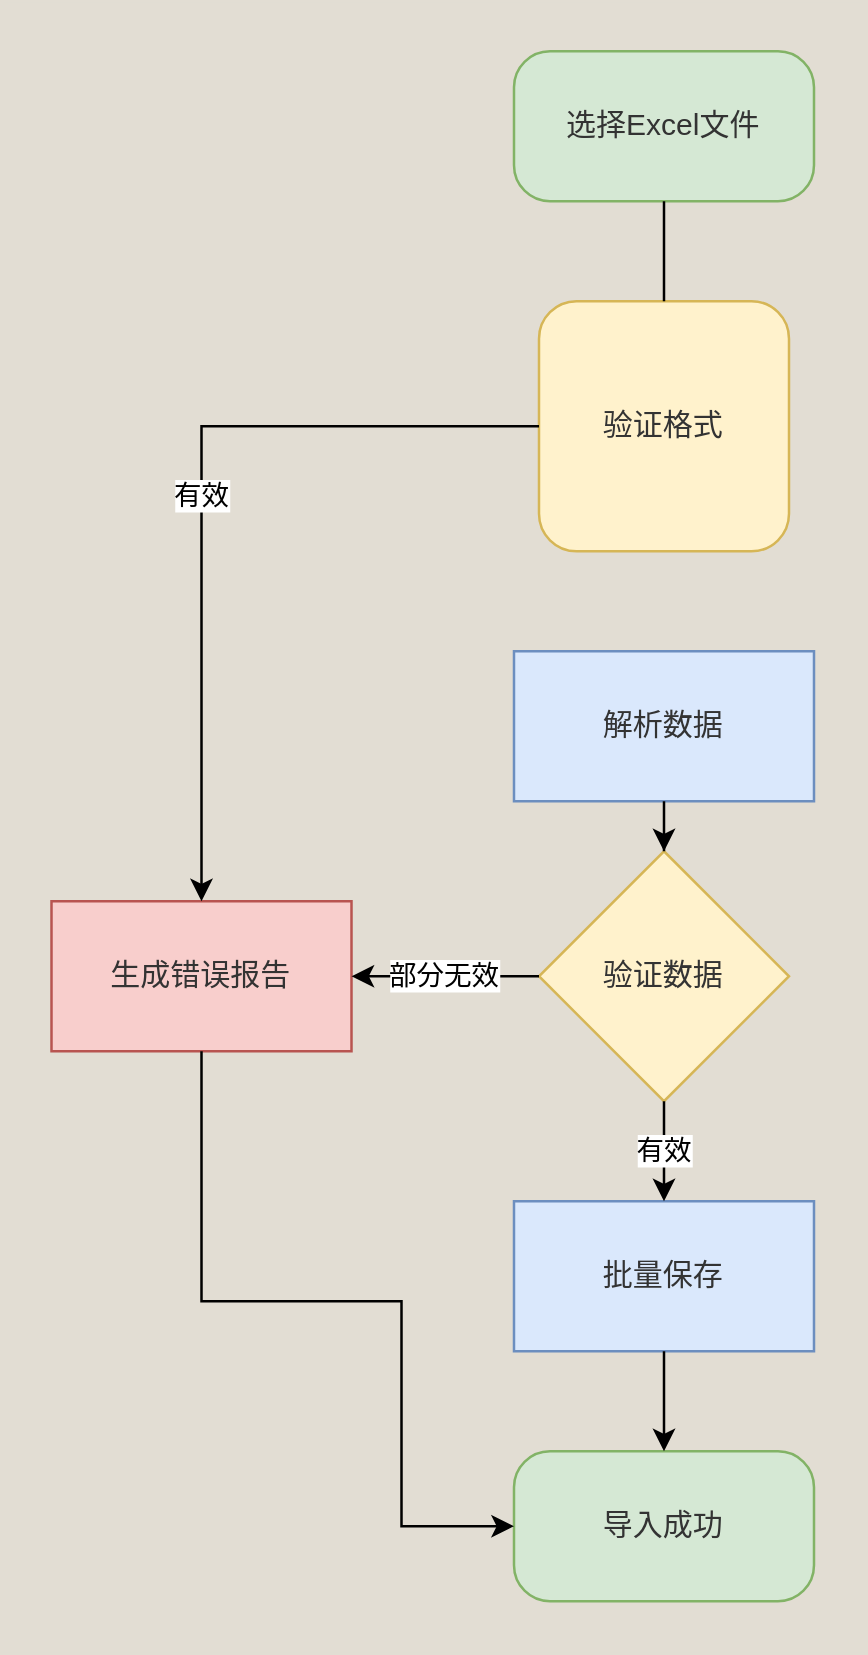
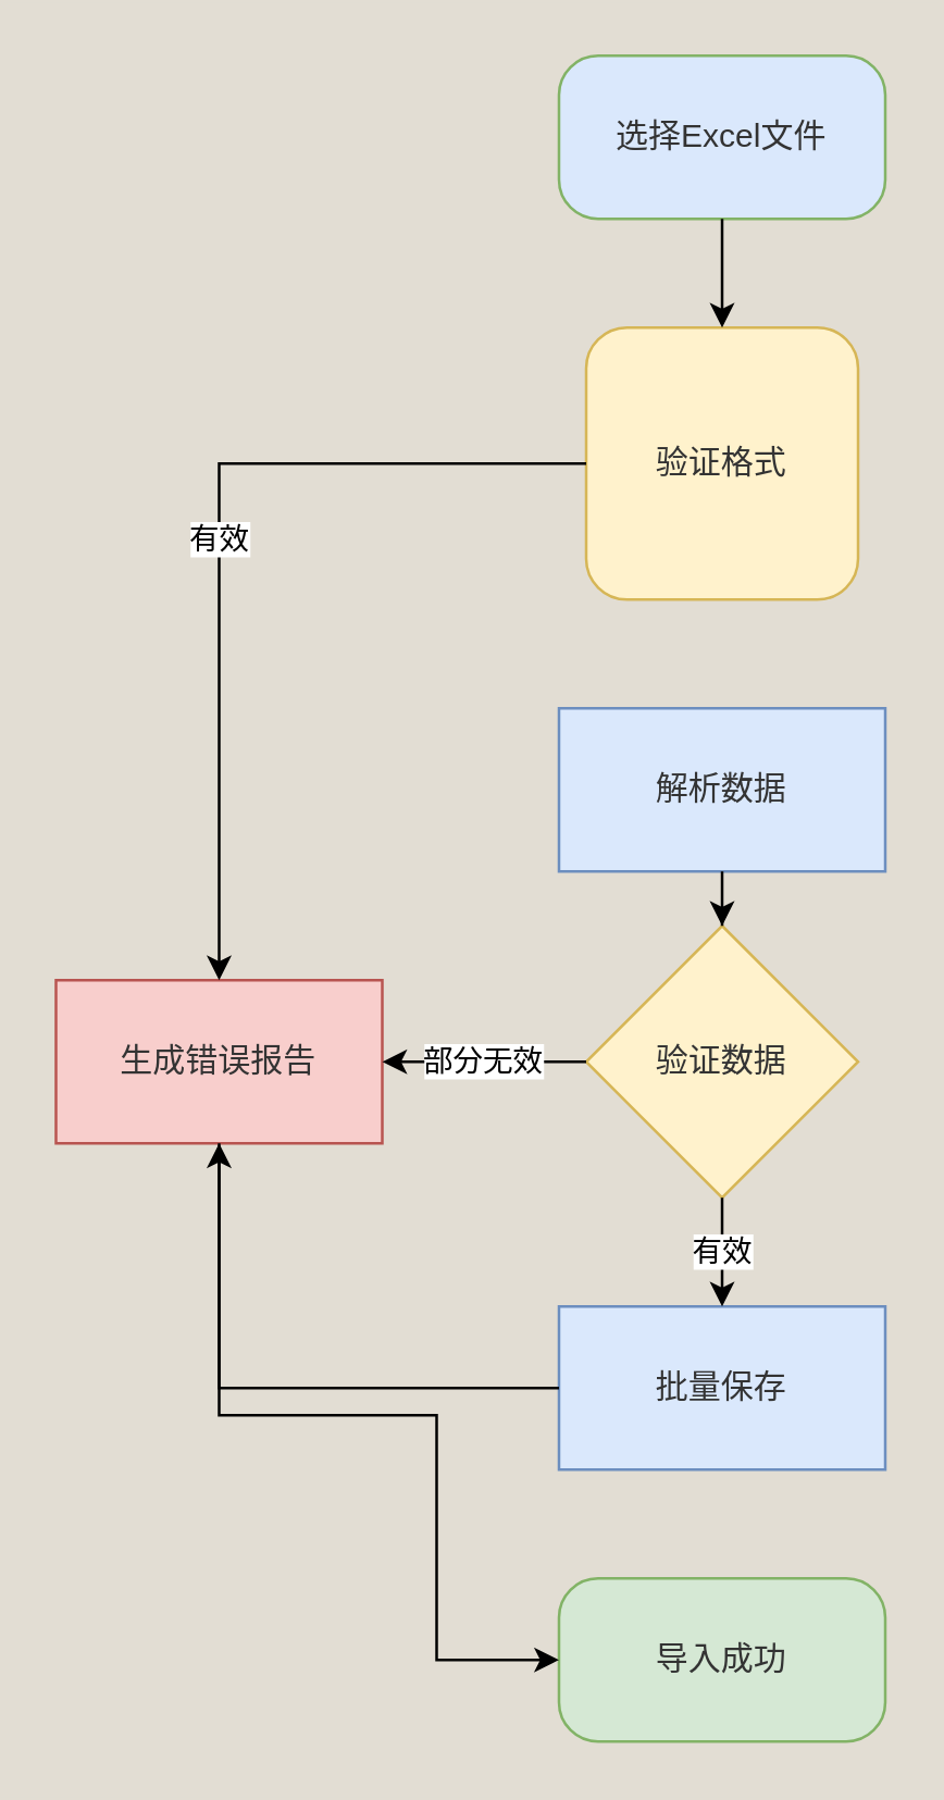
  <mxCell id="0" />
  <mxCell id="1" parent="0" />
- <mxCell id="2" value="选择Excel文件" style="rounded=1;whiteSpace=wrap;html=1;fillColor=#d5e8d4;strokeColor=#82b366;fontColor=#333333;arcSize=24;" parent="1" vertex="1"><mxGeometry x="205" y="20" width="120" height="60" as="geometry" /></mxCell>
+ <mxCell id="2" value="选择Excel文件" style="rounded=1;whiteSpace=wrap;html=1;fillColor=#dae8fc;strokeColor=#82b366;fontColor=#333333;arcSize=24;" parent="1" vertex="1"><mxGeometry x="205" y="20" width="120" height="60" as="geometry" /></mxCell>
  <mxCell id="3" value="验证格式" style="whiteSpace=wrap;html=1;fillColor=#fff2cc;strokeColor=#d6b656;fontColor=#333333;rounded=1;" parent="1" vertex="1"><mxGeometry x="215" y="120" width="100" height="100" as="geometry" /></mxCell>
  <mxCell id="4" value="验证数据" style="rhombus;whiteSpace=wrap;html=1;fillColor=#fff2cc;strokeColor=#d6b656;fontColor=#333333;" parent="1" vertex="1"><mxGeometry x="215" y="340" width="100" height="100" as="geometry" /></mxCell>
  <mxCell id="5" value="解析数据" style="rounded=0;whiteSpace=wrap;html=1;fillColor=#dae8fc;strokeColor=#6c8ebf;fontColor=#333333;" parent="1" vertex="1"><mxGeometry x="205" y="260" width="120" height="60" as="geometry" /></mxCell>
  <mxCell id="6" value="批量保存" style="rounded=0;whiteSpace=wrap;html=1;fillColor=#dae8fc;strokeColor=#6c8ebf;fontColor=#333333;" parent="1" vertex="1"><mxGeometry x="205" y="480" width="120" height="60" as="geometry" /></mxCell>
  <mxCell id="7" value="生成错误报告" style="rounded=0;whiteSpace=wrap;html=1;fillColor=#f8cecc;strokeColor=#b85450;fontColor=#333333;" parent="1" vertex="1"><mxGeometry x="20" y="360" width="120" height="60" as="geometry" /></mxCell>
  <mxCell id="8" value="导入成功" style="rounded=1;whiteSpace=wrap;html=1;fillColor=#d5e8d4;strokeColor=#82b366;fontColor=#333333;arcSize=24;" parent="1" vertex="1"><mxGeometry x="205" y="580" width="120" height="60" as="geometry" /></mxCell>
- <mxCell id="9" style="edgeStyle=orthogonalEdgeStyle;rounded=0;orthogonalLoop=1;jettySize=auto;html=1;entryX=0.5;entryY=0;entryDx=0;entryDy=0;endArrow=none;" parent="1" source="2" target="3" edge="1"><mxGeometry relative="1" as="geometry" /></mxCell>
+ <mxCell id="9" style="edgeStyle=orthogonalEdgeStyle;rounded=0;orthogonalLoop=1;jettySize=auto;html=1;entryX=0.5;entryY=0;entryDx=0;entryDy=0;" parent="1" source="2" target="3" edge="1"><mxGeometry relative="1" as="geometry" /></mxCell>
  <mxCell id="10" value="有效" style="edgeStyle=orthogonalEdgeStyle;rounded=0;orthogonalLoop=1;jettySize=auto;html=1;" parent="1" source="3" target="7" edge="1"><mxGeometry relative="1" as="geometry" /></mxCell>
  <mxCell id="11" style="edgeStyle=orthogonalEdgeStyle;rounded=0;orthogonalLoop=1;jettySize=auto;html=1;entryX=0.5;entryY=0;entryDx=0;entryDy=0;" parent="1" source="5" target="4" edge="1"><mxGeometry relative="1" as="geometry" /></mxCell>
  <mxCell id="12" value="有效" style="edgeStyle=orthogonalEdgeStyle;rounded=0;orthogonalLoop=1;jettySize=auto;html=1;entryX=0.5;entryY=0;entryDx=0;entryDy=0;" parent="1" source="4" target="6" edge="1"><mxGeometry relative="1" as="geometry" /></mxCell>
  <mxCell id="13" value="部分无效" style="edgeStyle=orthogonalEdgeStyle;rounded=0;orthogonalLoop=1;jettySize=auto;html=1;exitX=0;exitY=0.5;exitDx=0;exitDy=0;entryX=1;entryY=0.5;entryDx=0;entryDy=0;" parent="1" source="4" target="7" edge="1"><mxGeometry relative="1" as="geometry" /></mxCell>
- <mxCell id="14" style="edgeStyle=orthogonalEdgeStyle;rounded=0;orthogonalLoop=1;jettySize=auto;html=1;entryX=0.5;entryY=0;entryDx=0;entryDy=0;" parent="1" source="6" target="8" edge="1"><mxGeometry relative="1" as="geometry" /></mxCell>
+ <mxCell id="14" style="edgeStyle=orthogonalEdgeStyle;rounded=0;orthogonalLoop=1;jettySize=auto;html=1;" parent="1" source="6" target="7" edge="1"><mxGeometry relative="1" as="geometry" /></mxCell>
  <mxCell id="15" style="edgeStyle=orthogonalEdgeStyle;rounded=0;orthogonalLoop=1;jettySize=auto;html=1;exitX=0.5;exitY=1;exitDx=0;exitDy=0;entryX=0;entryY=0.5;entryDx=0;entryDy=0;" parent="1" source="7" target="8" edge="1"><mxGeometry relative="1" as="geometry"><Array as="points"><mxPoint x="80" y="520" /><mxPoint x="160" y="520" /><mxPoint x="160" y="610" /></Array></mxGeometry></mxCell>
